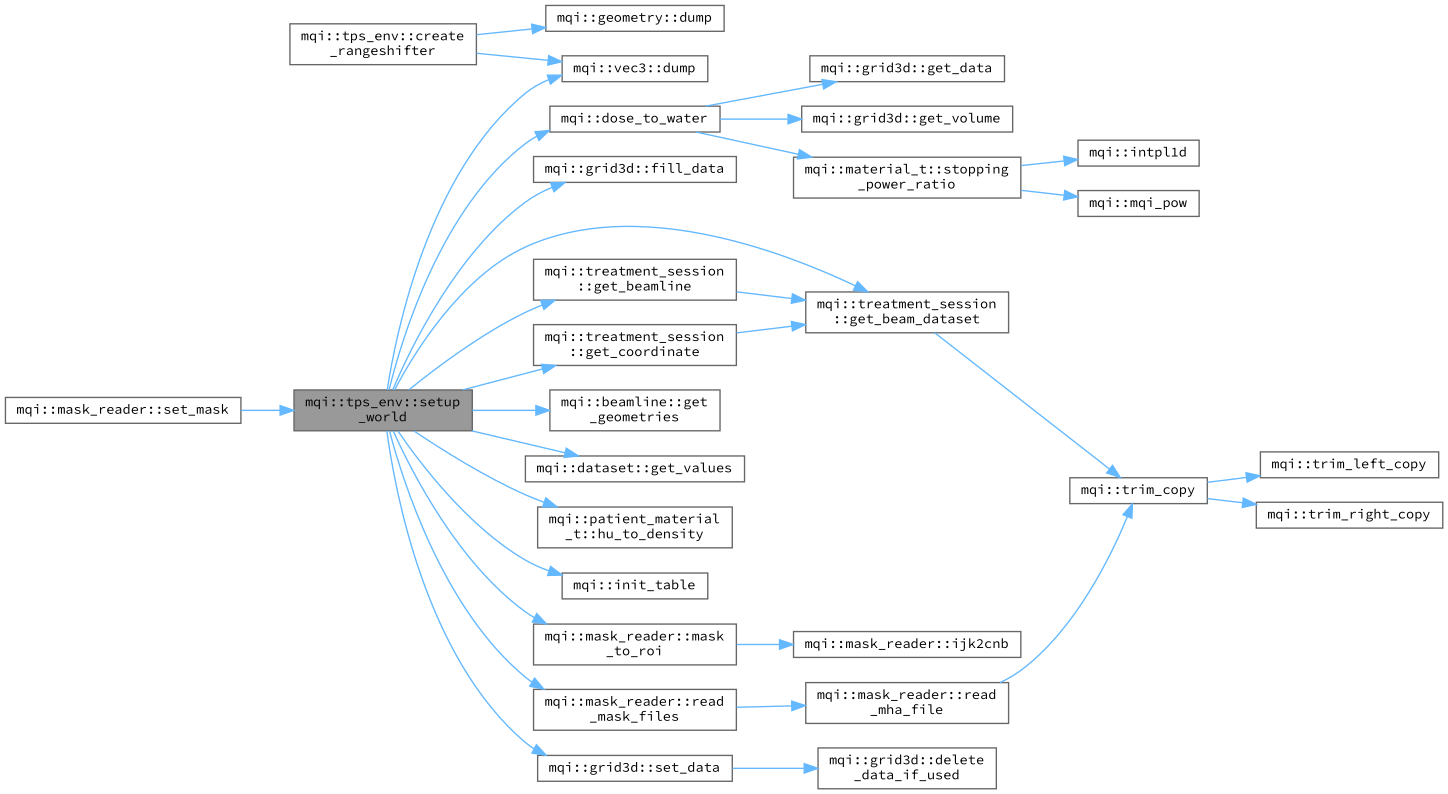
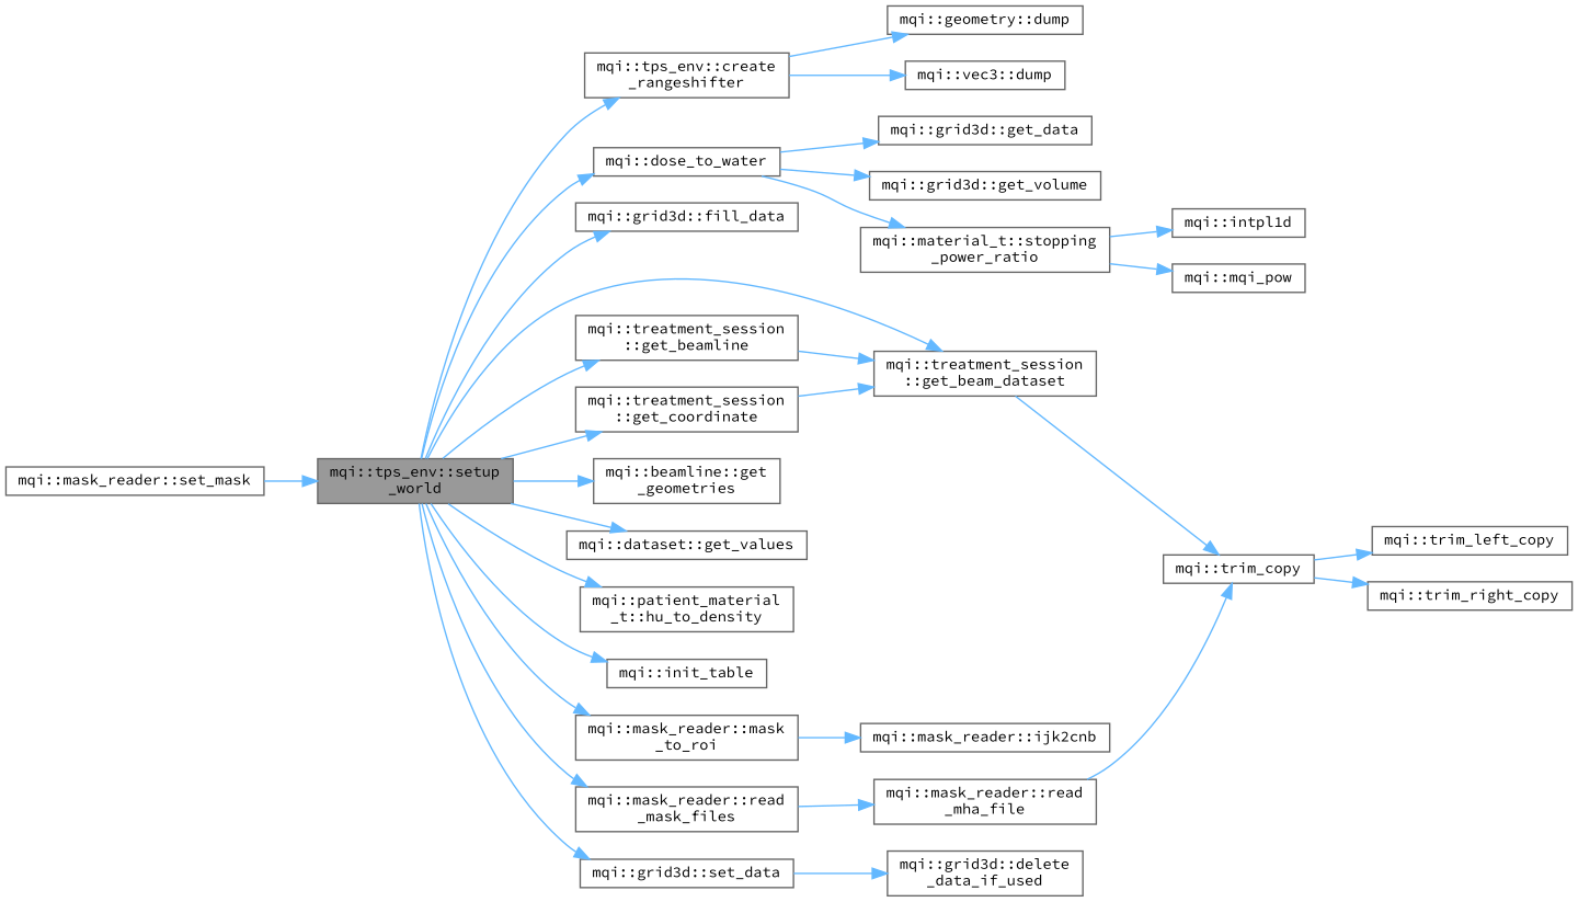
  digraph {
    fontname="Source Code Pro"
    rankdir=LR
    node [color=grey40 fillcolor=white fontname="Source Code Pro" fontsize=10 shape=box style=filled]
    edge [color=steelblue1 fontname="Source Code Pro" fontsize=10 labelfontname=Helvetica labelfontsize=10 style=solid]
    n1 [color=gray40 fillcolor=grey60 fontcolor=black height=0.2 label="mqi::tps_env::setup\l_world" width=0.4]
    n2 [height=0.2 label="mqi::tps_env::create\l_rangeshifter" width=0.4]
    n3 [height=0.2 label="mqi::dose_to_water" width=0.4]
    n4 [height=0.2 label="mqi::grid3d::fill_data" width=0.4]
    n5 [height=0.2 label="mqi::treatment_session\l::get_beam_dataset" width=0.4]
    n6 [height=0.2 label="mqi::treatment_session\l::get_beamline" width=0.4]
    n7 [height=0.2 label="mqi::treatment_session\l::get_coordinate" width=0.4]
    n8 [height=0.2 label="mqi::beamline::get\l_geometries" width=0.4]
    n9 [height=0.2 label="mqi::dataset::get_values" width=0.4]
    n10 [height=0.2 label="mqi::patient_material\l_t::hu_to_density" width=0.4]
    n11 [height=0.2 label="mqi::init_table" width=0.4]
    n12 [height=0.2 label="mqi::mask_reader::mask\l_to_roi" width=0.4]
    n13 [height=0.2 label="mqi::mask_reader::read\l_mask_files" width=0.4]
    n14 [height=0.2 label="mqi::grid3d::set_data" width=0.4]
    n15 [height=0.2 label="mqi::geometry::dump" width=0.4]
    n16 [height=0.2 label="mqi::vec3::dump" width=0.4]
    n17 [height=0.2 label="mqi::grid3d::get_data" width=0.4]
    n18 [height=0.2 label="mqi::grid3d::get_volume" width=0.4]
    n19 [height=0.2 label="mqi::material_t::stopping\l_power_ratio" width=0.4]
    n20 [height=0.2 label="mqi::trim_copy" width=0.4]
    n21 [height=0.2 label="mqi::mask_reader::ijk2cnb" width=0.4]
    n22 [height=0.2 label="mqi::mask_reader::read\l_mha_file" width=0.4]
    n23 [height=0.2 label="mqi::grid3d::delete\l_data_if_used" width=0.4]
    n24 [height=0.2 label="mqi::mask_reader::set_mask" width=0.4]
    n25 [height=0.2 label="mqi::intpl1d" width=0.4]
    n26 [height=0.2 label="mqi::mqi_pow" width=0.4]
    n27 [height=0.2 label="mqi::trim_left_copy" width=0.4]
    n28 [height=0.2 label="mqi::trim_right_copy" width=0.4]
-   n1 -> n16
+   n1 -> n2
    n1 -> n3
    n1 -> n4
    n1 -> n5
    n1 -> n6
    n1 -> n7
    n1 -> n8
    n1 -> n9
    n1 -> n10
    n1 -> n11
    n1 -> n12
    n1 -> n13
    n1 -> n14
    n2 -> n15
    n2 -> n16
    n3 -> n17
    n3 -> n18
    n3 -> n19
    n5 -> n20
    n6 -> n5
    n7 -> n5
    n12 -> n21
    n13 -> n22
    n14 -> n23
    n19 -> n25
    n19 -> n26
    n20 -> n27
    n20 -> n28
    n22 -> n20
    n24 -> n1
  }
